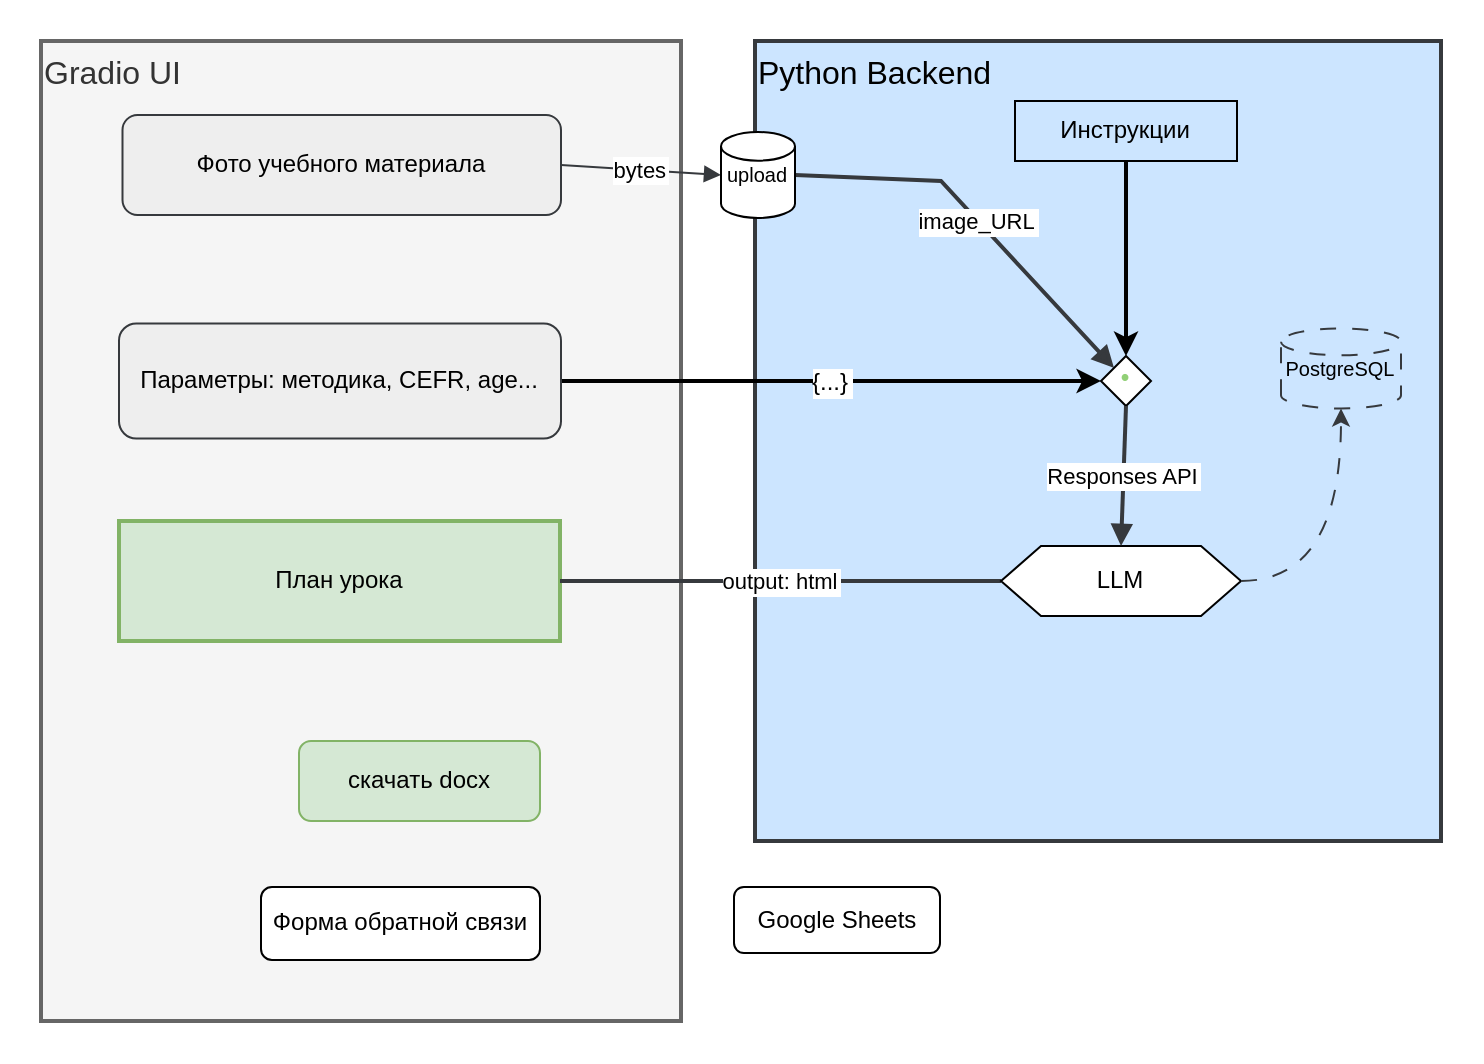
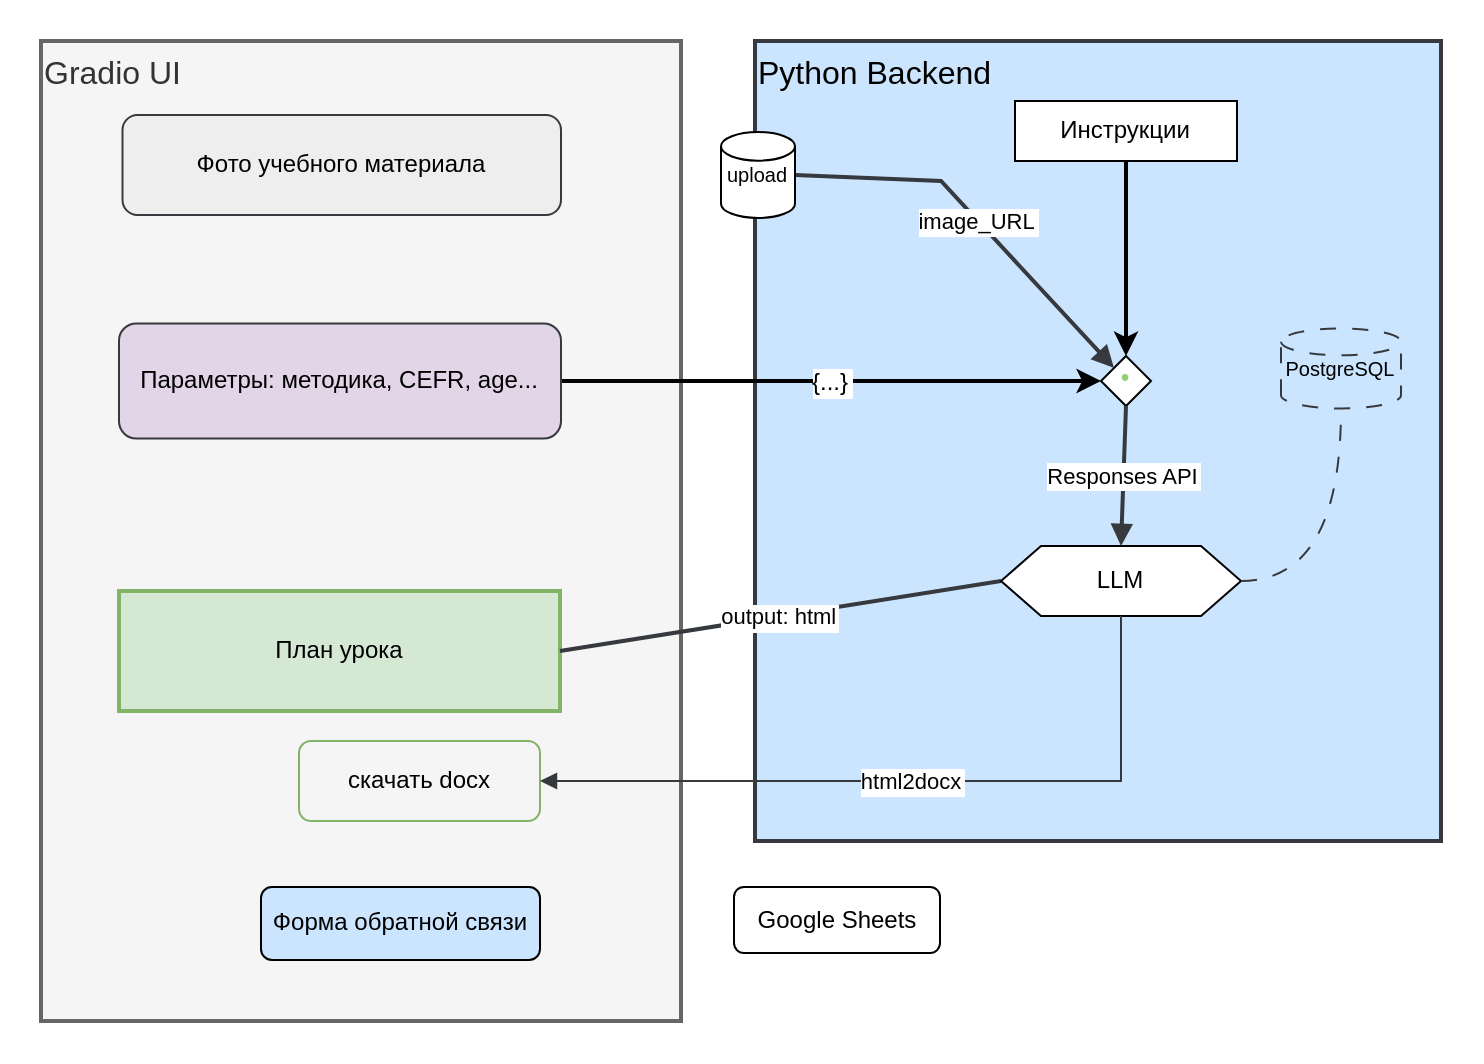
  <mxCell id="0" />
  <mxCell id="1" parent="0" />
  <mxCell id="2" value="Gradio UI" style="whiteSpace=wrap;strokeWidth=2;verticalAlign=top;fontSize=16;align=left;fillColor=#f5f5f5;strokeColor=#666666;fontColor=#333333;" vertex="1" parent="1"><mxGeometry x="20" y="20" width="320" height="490" as="geometry" /></mxCell>
  <mxCell id="3" value="Python Backend" style="whiteSpace=wrap;strokeWidth=2;verticalAlign=top;fontSize=16;align=left;fillColor=#cce5ff;strokeColor=#36393d;" vertex="1" parent="1"><mxGeometry x="377" y="20" width="343" height="400" as="geometry" /></mxCell>
- <mxCell id="4" value="План урока" style="whiteSpace=wrap;strokeWidth=2;fillColor=#d5e8d4;strokeColor=#82b366;" vertex="1" parent="1"><mxGeometry x="59" y="260" width="220.5" height="60" as="geometry" /></mxCell>
+ <mxCell id="4" value="План урока" style="whiteSpace=wrap;strokeWidth=2;fillColor=#d5e8d4;strokeColor=#82b366;" vertex="1" parent="1"><mxGeometry x="59" y="295" width="220.5" height="60" as="geometry" /></mxCell>
  <mxCell id="5" value="Google Sheets" style="whiteSpace=wrap;strokeWidth=1;rounded=1;" vertex="1" parent="1"><mxGeometry x="366.5" y="443" width="103" height="33" as="geometry" /></mxCell>
  <mxCell id="6" style="edgeStyle=orthogonalEdgeStyle;rounded=0;orthogonalLoop=1;jettySize=auto;html=1;entryX=0.5;entryY=0;entryDx=0;entryDy=0;strokeWidth=2;" edge="1" parent="1" source="7" target="21"><mxGeometry relative="1" as="geometry" /></mxCell>
- <mxCell id="7" value="Инструкции" style="whiteSpace=wrap;strokeWidth=1;fillColor=#cce5ff;" vertex="1" parent="1"><mxGeometry x="507" y="50" width="111" height="30" as="geometry" /></mxCell>
- <mxCell id="8" value="bytes" style="curved=0;startArrow=none;endArrow=block;exitX=1;exitY=0.5;entryX=0;entryY=0.5;rounded=0;entryDx=0;entryDy=0;entryPerimeter=0;labelBackgroundColor=#FFFFFF;fillColor=#cce5ff;strokeColor=#36393d;labelBorderColor=none;exitDx=0;exitDy=0;" edge="1" parent="1" source="20" target="13"><mxGeometry relative="1" as="geometry"><Array as="points" /><mxPoint x="298" y="85" as="sourcePoint" /></mxGeometry></mxCell>
+ <mxCell id="7" value="Инструкции" style="whiteSpace=wrap;strokeWidth=1;" vertex="1" parent="1"><mxGeometry x="507" y="50" width="111" height="30" as="geometry" /></mxCell>
  <mxCell id="9" value="image_URL" style="curved=0;startArrow=none;endArrow=block;rounded=0;exitX=1;exitY=0.5;exitDx=0;exitDy=0;exitPerimeter=0;fillColor=#cce5ff;strokeColor=#36393d;strokeWidth=2;" edge="1" parent="1" source="13" target="21"><mxGeometry relative="1" as="geometry"><Array as="points"><mxPoint x="470" y="90" /></Array><mxPoint x="550" y="140" as="targetPoint" /></mxGeometry></mxCell>
  <mxCell id="10" value="{...}" style="entryX=0;entryY=0.5;entryDx=0;entryDy=0;fontSize=12;strokeWidth=2;" edge="1" parent="1" source="12" target="21"><mxGeometry relative="1" as="geometry"><Array as="points" /></mxGeometry></mxCell>
  <mxCell id="11" value="output: html" style="curved=0;startArrow=none;endArrow=none;exitX=0;exitY=0.5;rounded=0;exitDx=0;exitDy=0;fillColor=#cce5ff;strokeColor=#36393d;entryX=1;entryY=0.5;entryDx=0;entryDy=0;strokeWidth=2;" edge="1" parent="1" source="14" target="4"><mxGeometry relative="1" as="geometry"><Array as="points" /><mxPoint x="280" y="250" as="targetPoint" /></mxGeometry></mxCell>
- <mxCell id="12" value="Параметры: методика, CEFR, age..." style="rounded=1;whiteSpace=wrap;html=1;strokeWidth=1;fillColor=#eeeeee;strokeColor=#36393d;" vertex="1" parent="1"><mxGeometry x="59" y="161.25" width="221" height="57.5" as="geometry" /></mxCell>
+ <mxCell id="12" value="Параметры: методика, CEFR, age..." style="rounded=1;whiteSpace=wrap;html=1;strokeWidth=1;fillColor=#e1d5e7;strokeColor=#36393d;" vertex="1" parent="1"><mxGeometry x="59" y="161.25" width="221" height="57.5" as="geometry" /></mxCell>
  <mxCell id="13" value="upload" style="strokeWidth=1;html=1;shape=mxgraph.flowchart.database;whiteSpace=wrap;fontSize=10;fontStyle=0" vertex="1" parent="1"><mxGeometry x="360" y="65.5" width="37" height="43" as="geometry" /></mxCell>
  <mxCell id="14" value="LLM" style="shape=hexagon;perimeter=hexagonPerimeter2;whiteSpace=wrap;html=1;fixedSize=1;" vertex="1" parent="1"><mxGeometry x="500" y="272.5" width="120" height="35" as="geometry" /></mxCell>
- <mxCell id="15" value="скачать docx" style="rounded=1;whiteSpace=wrap;html=1;verticalAlign=middle;labelBackgroundColor=none;labelPosition=center;verticalLabelPosition=middle;align=center;strokeWidth=1;fillColor=#d5e8d4;strokeColor=#82b366;" vertex="1" parent="1"><mxGeometry x="149" y="370" width="120.5" height="40" as="geometry" /></mxCell>
+ <mxCell id="15" value="скачать docx" style="rounded=1;whiteSpace=wrap;html=1;verticalAlign=middle;labelBackgroundColor=none;labelPosition=center;verticalLabelPosition=middle;align=center;strokeWidth=1;fillColor=#f5f5f5;strokeColor=#82b366;" vertex="1" parent="1"><mxGeometry x="149" y="370" width="120.5" height="40" as="geometry" /></mxCell>
  <mxCell id="16" value="PostgreSQL" style="strokeWidth=1;html=1;shape=mxgraph.flowchart.database;whiteSpace=wrap;fillColor=#cce5ff;strokeColor=#36393d;fontSize=10;dashed=1;dashPattern=8 8;" vertex="1" parent="1"><mxGeometry x="640" y="163.75" width="60" height="40" as="geometry" /></mxCell>
- <mxCell id="17" style="edgeStyle=orthogonalEdgeStyle;rounded=0;orthogonalLoop=1;jettySize=auto;html=1;entryX=0.5;entryY=1;entryDx=0;entryDy=0;entryPerimeter=0;dashed=1;dashPattern=8 8;curved=1;endSize=6;shadow=0;flowAnimation=0;fillColor=#cce5ff;strokeColor=#36393d;" edge="1" parent="1" source="14" target="16"><mxGeometry relative="1" as="geometry" /></mxCell>
- <mxCell id="19" value="Форма обратной связи" style="rounded=1;whiteSpace=wrap;html=1;verticalAlign=middle;labelBackgroundColor=none;labelPosition=center;verticalLabelPosition=middle;align=center;strokeWidth=1;" vertex="1" parent="1"><mxGeometry x="130" y="443" width="139.5" height="36.5" as="geometry" /></mxCell>
+ <mxCell id="17" style="edgeStyle=orthogonalEdgeStyle;rounded=0;orthogonalLoop=1;jettySize=auto;html=1;entryX=0.5;entryY=1;entryDx=0;entryDy=0;entryPerimeter=0;dashed=1;dashPattern=8 8;curved=1;endSize=6;shadow=0;flowAnimation=0;fillColor=#cce5ff;strokeColor=#36393d;endArrow=none;" edge="1" parent="1" source="14" target="16"><mxGeometry relative="1" as="geometry" /></mxCell>
+ <mxCell id="18" value="html2docx" style="curved=0;startArrow=none;endArrow=block;exitX=0.5;exitY=1;rounded=0;exitDx=0;exitDy=0;entryX=1;entryY=0.5;entryDx=0;entryDy=0;fillColor=#cce5ff;strokeColor=#36393d;" edge="1" parent="1" source="14" target="15"><mxGeometry relative="1" as="geometry"><Array as="points"><mxPoint x="560" y="390" /></Array><mxPoint x="563" y="360" as="sourcePoint" /><mxPoint x="291.38" y="495" as="targetPoint" /></mxGeometry></mxCell>
+ <mxCell id="19" value="Форма обратной связи" style="rounded=1;whiteSpace=wrap;html=1;verticalAlign=middle;labelBackgroundColor=none;labelPosition=center;verticalLabelPosition=middle;align=center;strokeWidth=1;fillColor=#cce5ff;" vertex="1" parent="1"><mxGeometry x="130" y="443" width="139.5" height="36.5" as="geometry" /></mxCell>
  <mxCell id="20" value="Фото учебного материала" style="rounded=1;whiteSpace=wrap;html=1;strokeWidth=1;fillColor=#eeeeee;strokeColor=#36393d;" vertex="1" parent="1"><mxGeometry x="60.75" y="57" width="219.25" height="50" as="geometry" /></mxCell>
  <mxCell id="21" value="&lt;pre style=&quot;font-family: Menlo, &amp;quot;Roboto Mono&amp;quot;, &amp;quot;Courier New&amp;quot;, Courier, monospace, Inter, sans-serif; overflow: auto; padding: 9.144px 13.716px; text-wrap-mode: wrap; word-break: break-all; color: rgb(255, 255, 255); font-size: 12.573px; text-align: start; margin-top: 0px !important; margin-bottom: 0px !important;&quot;&gt;&lt;span style=&quot;color: rgb(145, 208, 118);&quot; class=&quot;token text string&quot;&gt;•&lt;/span&gt;&lt;/pre&gt;" style="rhombus;whiteSpace=wrap;html=1;verticalAlign=middle;align=center;" vertex="1" parent="1"><mxGeometry x="550" y="177.5" width="25" height="25" as="geometry" /></mxCell>
  <mxCell id="22" value="Responses API" style="curved=0;startArrow=none;endArrow=block;exitX=0.5;exitY=1;entryX=0.5;entryY=0;rounded=0;entryDx=0;entryDy=0;labelBackgroundColor=#FFFFFF;fillColor=#cce5ff;strokeColor=#36393d;labelBorderColor=none;exitDx=0;exitDy=0;strokeWidth=2;" edge="1" parent="1" source="21" target="14"><mxGeometry relative="1" as="geometry"><Array as="points" /><mxPoint x="600" y="330" as="sourcePoint" /><mxPoint x="680" y="338" as="targetPoint" /></mxGeometry></mxCell>
